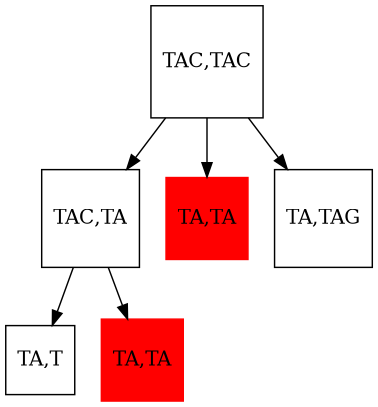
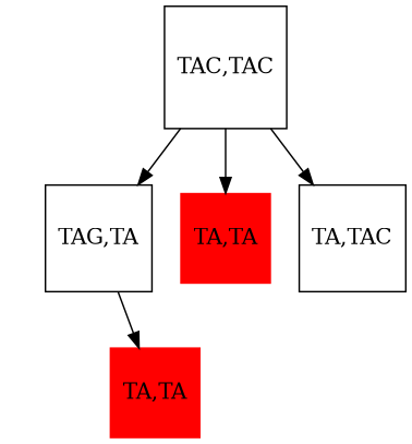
  digraph {
    compound=true
    fontname=Helvetica
    node [shape=square]
    n1 [label="TAC,TAC"]
-   n2 [label="TAC,TA"]
+   n2 [label="TAG,TA"]
    n3 [color=red label="TA,TA" style=filled]
-   n4 [label="TA,TAG"]
-   n5 [label="TA,T"]
+   n4 [label="TA,TAC"]
    n6 [color=red label="TA,TA" style=filled]
    n1 -> n2
    n1 -> n3
    n1 -> n4
-   n2 -> n5
    n2 -> n6
  }
